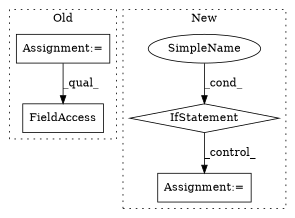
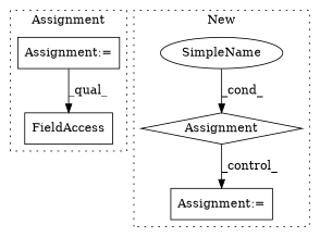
  digraph {
    node [a=7 l=1 shape=box]
    n1 [a=22 l=19 label=FieldAccess s=7577]
    n2 [label="Assignment:=" s=7545]
-   n3 [a=25 l="4,2" label=IfStatement s="7626,7637" shape=diamond]
+   n3 [a=25 l="4,2" label=Assignment s="7626,7637" shape=diamond]
    n4 [label="Assignment:=" s=7754]
    n5 [a=42 l=7 label=SimpleName s=7630 shape=ellipse]
    subgraph cluster_1 {
-     label=Old
+     label=Assignment
      style=dotted
      n1
      n2
    }
    subgraph cluster_2 {
      label=New
      style=dotted
      n3
      n4
      n5
    }
    n2 -> n1 [label=_qual_]
    n3 -> n4 [label=_control_]
    n5 -> n3 [label=_cond_]
  }
